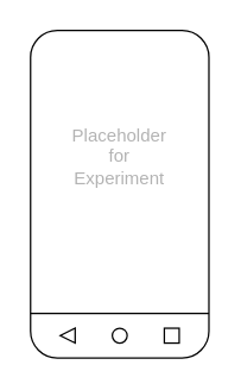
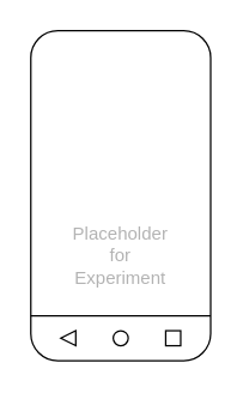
  <mxCell id="0" />
  <mxCell id="1" parent="0" />
  <mxCell id="2" value="" style="rounded=1;whiteSpace=wrap;html=1;" parent="1" vertex="1"><mxGeometry width="120" height="220" as="geometry" x="20" y="20" /></mxCell>
  <mxCell id="3" value="" style="endArrow=none;html=1;rounded=0;endSize=0;startSize=0;" parent="1" edge="1"><mxGeometry width="50" height="50" relative="1" as="geometry"><mxPoint y="210" as="sourcePoint" x="20" /><mxPoint x="140" y="210" as="targetPoint" /></mxGeometry></mxCell>
  <mxCell id="4" value="" style="ellipse;whiteSpace=wrap;html=1;aspect=fixed;" parent="1" vertex="1"><mxGeometry x="75" y="220" width="10" height="10" as="geometry" /></mxCell>
  <mxCell id="5" value="" style="triangle;whiteSpace=wrap;html=1;rotation=-180;" parent="1" vertex="1"><mxGeometry x="40" y="220" width="10" height="10" as="geometry" /></mxCell>
  <mxCell id="6" value="" style="whiteSpace=wrap;html=1;aspect=fixed;" parent="1" vertex="1"><mxGeometry x="110" y="220" width="10" height="10" as="geometry" /></mxCell>
- <mxCell id="7" value="&lt;font color=&quot;#b3b3b3&quot;&gt;Placeholder for Experiment&lt;/font&gt;" style="text;html=1;strokeColor=none;fillColor=none;align=center;verticalAlign=middle;whiteSpace=wrap;rounded=0;" vertex="1" parent="1"><mxGeometry x="50" y="90" width="60" height="30" as="geometry" /></mxCell>
+ <mxCell id="7" value="&lt;font color=&quot;#b3b3b3&quot;&gt;Placeholder for Experiment&lt;/font&gt;" style="text;html=1;strokeColor=none;fillColor=none;align=center;verticalAlign=middle;whiteSpace=wrap;rounded=0;" vertex="1" parent="1"><mxGeometry x="50" y="155" width="60" height="30" as="geometry" /></mxCell>
